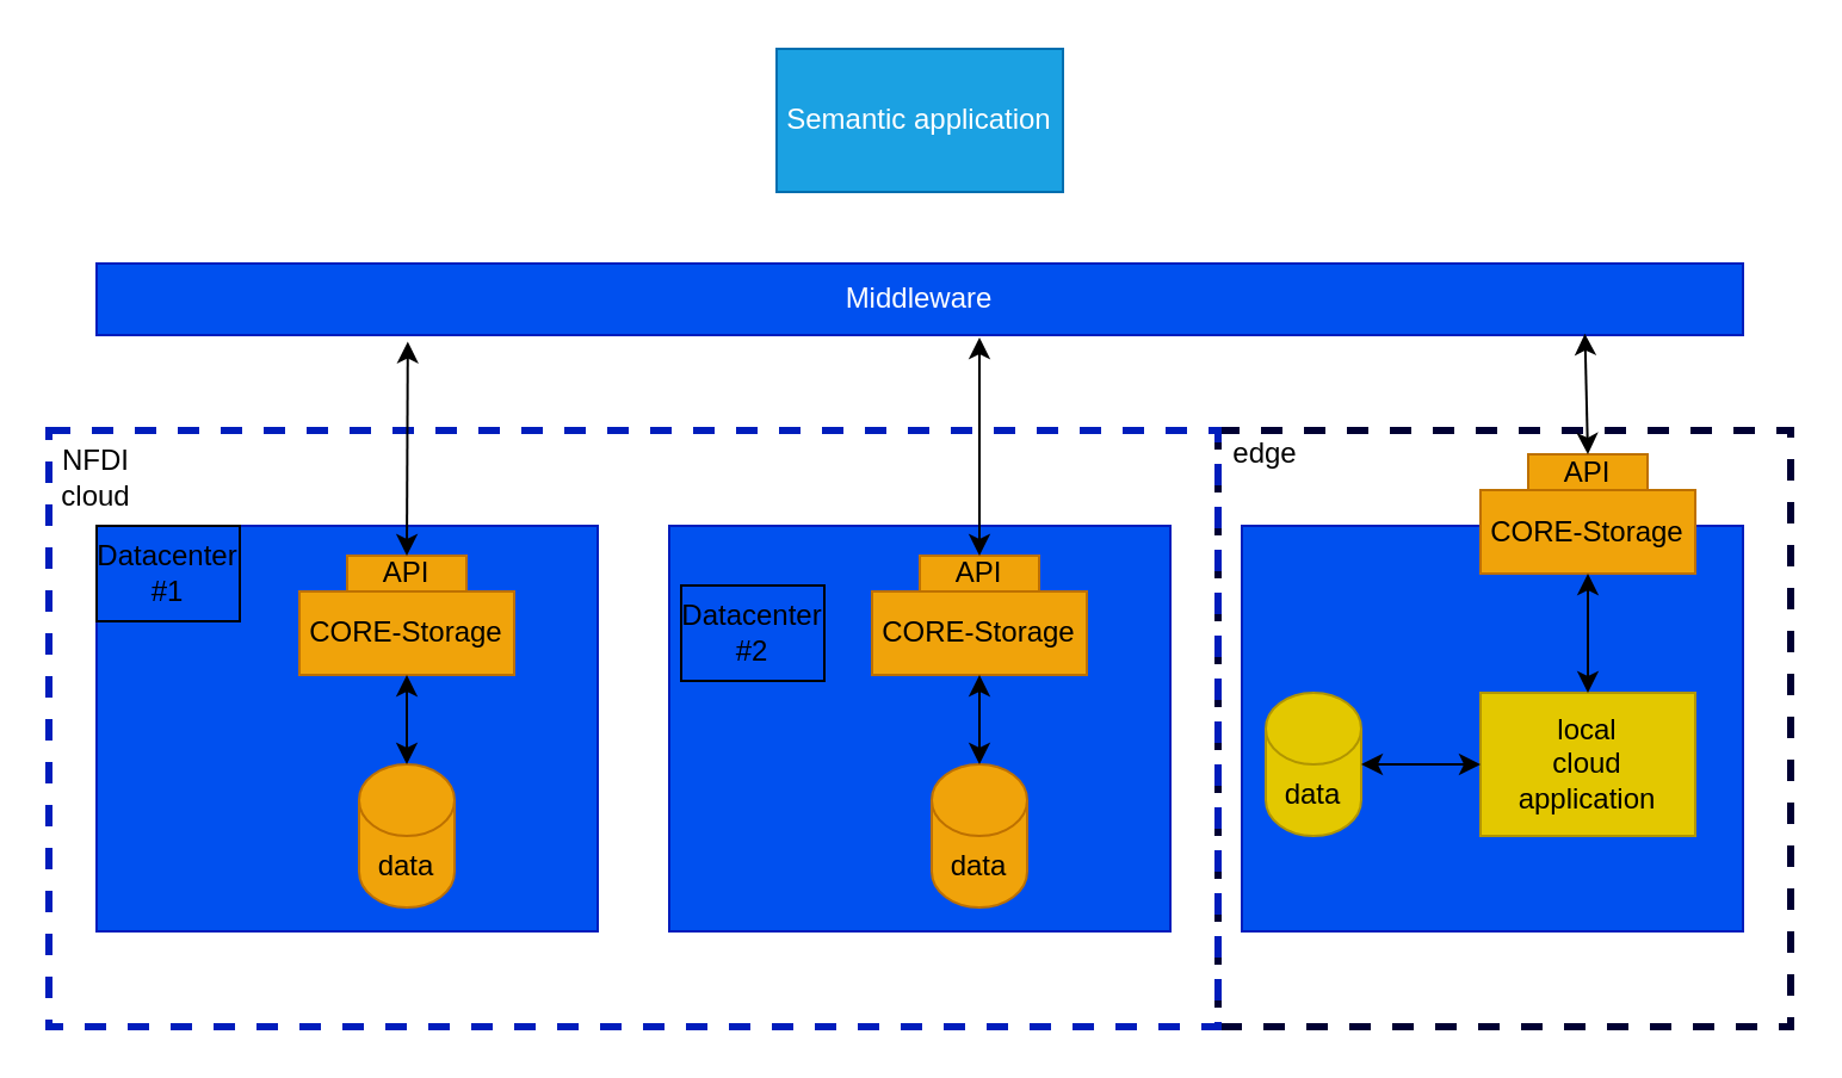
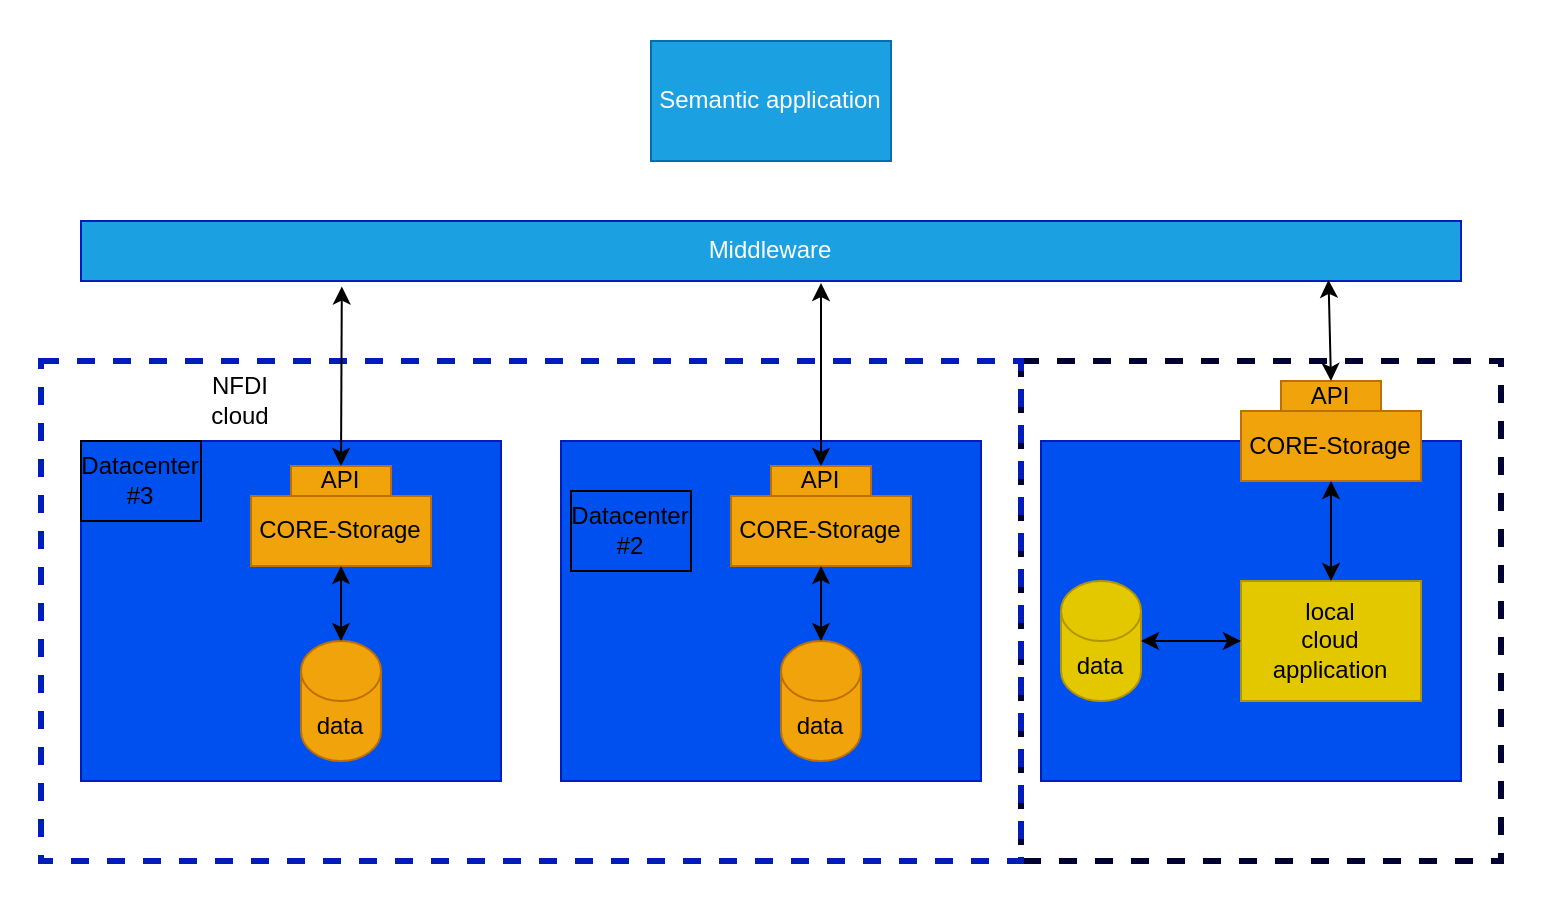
  <mxCell id="0" />
  <mxCell id="1" parent="0" />
  <mxCell id="2" value="" style="rounded=0;whiteSpace=wrap;html=1;dashed=1;strokeWidth=3;fillColor=none;strokeColor=#000033;" parent="1" vertex="1"><mxGeometry x="510" y="180" width="240" height="250" as="geometry" /></mxCell>
  <mxCell id="3" value="" style="rounded=0;whiteSpace=wrap;html=1;strokeColor=#001DBC;dashed=1;fontColor=#ffffff;strokeWidth=3;fillColor=none;" parent="1" vertex="1"><mxGeometry x="20" y="180" width="490" height="250" as="geometry" /></mxCell>
  <mxCell id="4" value="Semantic application" style="rounded=0;whiteSpace=wrap;html=1;dashed=0;fillColor=#1ba1e2;strokeColor=#006EAF;fontColor=#ffffff;" parent="1" vertex="1"><mxGeometry x="325" y="20" width="120" height="60" as="geometry" /></mxCell>
  <mxCell id="5" value="" style="rounded=0;whiteSpace=wrap;html=1;fillColor=#0050ef;strokeColor=#001DBC;fontColor=#ffffff;" parent="1" vertex="1"><mxGeometry x="40" y="220" width="210" height="170" as="geometry" /></mxCell>
- <mxCell id="6" value="&lt;font color=&quot;#000000&quot;&gt;Datacenter #1&lt;/font&gt;" style="text;html=1;align=center;verticalAlign=middle;whiteSpace=wrap;rounded=0;strokeColor=#000000;" parent="1" vertex="1"><mxGeometry x="40" y="220" width="60" height="40" as="geometry" /></mxCell>
+ <mxCell id="6" value="&lt;font color=&quot;#000000&quot;&gt;Datacenter #3&lt;/font&gt;" style="text;html=1;align=center;verticalAlign=middle;whiteSpace=wrap;rounded=0;strokeColor=#000000;" parent="1" vertex="1"><mxGeometry x="40" y="220" width="60" height="40" as="geometry" /></mxCell>
  <mxCell id="7" value="API" style="rounded=0;whiteSpace=wrap;html=1;strokeColor=#BD7000;fillColor=#f0a30a;fontColor=#000000;" parent="1" vertex="1"><mxGeometry x="145" y="232.5" width="50" height="15" as="geometry" /></mxCell>
  <mxCell id="8" value="CORE-Storage" style="rounded=0;whiteSpace=wrap;html=1;strokeColor=#BD7000;fillColor=#f0a30a;fontColor=#000000;" parent="1" vertex="1"><mxGeometry x="125" y="247.5" width="90" height="35" as="geometry" /></mxCell>
- <mxCell id="9" value="Middleware" style="rounded=0;whiteSpace=wrap;html=1;strokeColor=#001DBC;fillColor=#0050ef;fontColor=#ffffff;" parent="1" vertex="1"><mxGeometry x="40" y="110" width="690" height="30" as="geometry" /></mxCell>
+ <mxCell id="9" value="Middleware" style="rounded=0;whiteSpace=wrap;html=1;strokeColor=#001DBC;fillColor=#1ba1e2;fontColor=#ffffff;" parent="1" vertex="1"><mxGeometry x="40" y="110" width="690" height="30" as="geometry" /></mxCell>
  <mxCell id="10" value="data" style="shape=cylinder3;whiteSpace=wrap;html=1;boundedLbl=1;backgroundOutline=1;size=15;strokeColor=#BD7000;fillColor=#f0a30a;fontColor=#000000;" parent="1" vertex="1"><mxGeometry x="150" y="320" width="40" height="60" as="geometry" /></mxCell>
  <mxCell id="11" value="" style="endArrow=classic;startArrow=classic;html=1;exitX=0.5;exitY=0;exitDx=0;exitDy=0;exitPerimeter=0;entryX=0.5;entryY=1;entryDx=0;entryDy=0;" parent="1" source="10" target="8" edge="1"><mxGeometry width="50" height="50" relative="1" as="geometry"><mxPoint x="170" y="330" as="sourcePoint" /><mxPoint x="280" y="220" as="targetPoint" /></mxGeometry></mxCell>
  <mxCell id="12" value="" style="rounded=0;whiteSpace=wrap;html=1;fillColor=#0050ef;strokeColor=#001DBC;fontColor=#ffffff;" parent="1" vertex="1"><mxGeometry x="280" y="220" width="210" height="170" as="geometry" /></mxCell>
  <mxCell id="13" value="&lt;font color=&quot;#000000&quot;&gt;Datacenter #2&lt;/font&gt;" style="text;html=1;fillColor=none;align=center;verticalAlign=middle;whiteSpace=wrap;rounded=0;strokeColor=#000000;" parent="1" vertex="1"><mxGeometry x="285" y="245" width="60" height="40" as="geometry" /></mxCell>
  <mxCell id="14" value="API" style="rounded=0;whiteSpace=wrap;html=1;strokeColor=#BD7000;fillColor=#f0a30a;fontColor=#000000;" parent="1" vertex="1"><mxGeometry x="385" y="232.5" width="50" height="15" as="geometry" /></mxCell>
  <mxCell id="15" value="CORE-Storage" style="rounded=0;whiteSpace=wrap;html=1;strokeColor=#BD7000;fillColor=#f0a30a;fontColor=#000000;" parent="1" vertex="1"><mxGeometry x="365" y="247.5" width="90" height="35" as="geometry" /></mxCell>
  <mxCell id="16" value="data" style="shape=cylinder3;whiteSpace=wrap;html=1;boundedLbl=1;backgroundOutline=1;size=15;strokeColor=#BD7000;fillColor=#f0a30a;fontColor=#000000;" parent="1" vertex="1"><mxGeometry x="390" y="320" width="40" height="60" as="geometry" /></mxCell>
  <mxCell id="17" value="" style="endArrow=classic;startArrow=classic;html=1;exitX=0.5;exitY=0;exitDx=0;exitDy=0;exitPerimeter=0;entryX=0.5;entryY=1;entryDx=0;entryDy=0;" parent="1" source="16" target="15" edge="1"><mxGeometry width="50" height="50" relative="1" as="geometry"><mxPoint x="410" y="330" as="sourcePoint" /><mxPoint x="520" y="220" as="targetPoint" /></mxGeometry></mxCell>
  <mxCell id="18" value="" style="endArrow=classic;startArrow=classic;html=1;exitX=0.5;exitY=0;exitDx=0;exitDy=0;entryX=0.189;entryY=1.092;entryDx=0;entryDy=0;entryPerimeter=0;" parent="1" source="7" target="9" edge="1"><mxGeometry width="50" height="50" relative="1" as="geometry"><mxPoint x="440" y="230" as="sourcePoint" /><mxPoint x="490" y="180" as="targetPoint" /></mxGeometry></mxCell>
  <mxCell id="19" value="" style="endArrow=classic;startArrow=classic;html=1;exitX=0.5;exitY=0;exitDx=0;exitDy=0;" parent="1" source="14" edge="1"><mxGeometry width="50" height="50" relative="1" as="geometry"><mxPoint x="440" y="230" as="sourcePoint" /><mxPoint x="410" y="141" as="targetPoint" /></mxGeometry></mxCell>
  <mxCell id="20" value="" style="rounded=0;whiteSpace=wrap;html=1;fontColor=#ffffff;fillColor=#0050ef;strokeColor=#001DBC;" parent="1" vertex="1"><mxGeometry x="520" y="220" width="210" height="170" as="geometry" /></mxCell>
  <mxCell id="21" value="API" style="rounded=0;whiteSpace=wrap;html=1;strokeColor=#BD7000;fillColor=#f0a30a;fontColor=#000000;" parent="1" vertex="1"><mxGeometry x="640" y="190" width="50" height="15" as="geometry" /></mxCell>
  <mxCell id="22" value="CORE-Storage" style="rounded=0;whiteSpace=wrap;html=1;strokeColor=#BD7000;fillColor=#f0a30a;fontColor=#000000;" parent="1" vertex="1"><mxGeometry x="620" y="205" width="90" height="35" as="geometry" /></mxCell>
  <mxCell id="23" value="" style="endArrow=classic;startArrow=classic;html=1;entryX=0.5;entryY=0;entryDx=0;entryDy=0;exitX=0.904;exitY=0.981;exitDx=0;exitDy=0;exitPerimeter=0;" parent="1" source="9" target="21" edge="1"><mxGeometry width="50" height="50" relative="1" as="geometry"><mxPoint x="440" y="230" as="sourcePoint" /><mxPoint x="490" y="180" as="targetPoint" /></mxGeometry></mxCell>
  <mxCell id="24" value="local&lt;br&gt;cloud&lt;br&gt;application" style="rounded=0;whiteSpace=wrap;html=1;strokeColor=#B09500;fillColor=#e3c800;fontColor=#000000;" parent="1" vertex="1"><mxGeometry x="620" y="290" width="90" height="60" as="geometry" /></mxCell>
  <mxCell id="25" value="" style="endArrow=classic;startArrow=classic;html=1;exitX=0.5;exitY=0;exitDx=0;exitDy=0;entryX=0.5;entryY=1;entryDx=0;entryDy=0;" parent="1" source="24" target="22" edge="1"><mxGeometry width="50" height="50" relative="1" as="geometry"><mxPoint x="440" y="220" as="sourcePoint" /><mxPoint x="490" y="170" as="targetPoint" /></mxGeometry></mxCell>
  <mxCell id="26" value="data" style="shape=cylinder3;whiteSpace=wrap;html=1;boundedLbl=1;backgroundOutline=1;size=15;strokeColor=#B09500;fillColor=#e3c800;fontColor=#000000;" parent="1" vertex="1"><mxGeometry x="530" y="290" width="40" height="60" as="geometry" /></mxCell>
  <mxCell id="27" value="" style="endArrow=classic;startArrow=classic;html=1;exitX=1;exitY=0.5;exitDx=0;exitDy=0;exitPerimeter=0;entryX=0;entryY=0.5;entryDx=0;entryDy=0;" parent="1" source="26" target="24" edge="1"><mxGeometry width="50" height="50" relative="1" as="geometry"><mxPoint x="440" y="220" as="sourcePoint" /><mxPoint x="490" y="170" as="targetPoint" /></mxGeometry></mxCell>
- <mxCell id="28" value="&lt;font color=&quot;#000000&quot;&gt;NFDI cloud&lt;/font&gt;" style="text;html=1;strokeColor=none;fillColor=none;align=center;verticalAlign=middle;whiteSpace=wrap;rounded=0;dashed=1;" parent="1" vertex="1"><mxGeometry x="20" y="190" width="40" height="20" as="geometry" /></mxCell>
- <mxCell id="29" value="&lt;font color=&quot;#000000&quot;&gt;edge&lt;/font&gt;" style="text;html=1;strokeColor=none;fillColor=none;align=center;verticalAlign=middle;whiteSpace=wrap;rounded=0;dashed=1;" parent="1" vertex="1"><mxGeometry x="510" y="180" width="40" height="20" as="geometry" /></mxCell>
+ <mxCell id="28" value="&lt;font color=&quot;#000000&quot;&gt;NFDI cloud&lt;/font&gt;" style="text;html=1;strokeColor=none;fillColor=none;align=center;verticalAlign=middle;whiteSpace=wrap;rounded=0;dashed=1;" parent="1" vertex="1"><mxGeometry x="100" y="190" width="40" height="20" as="geometry" /></mxCell>
